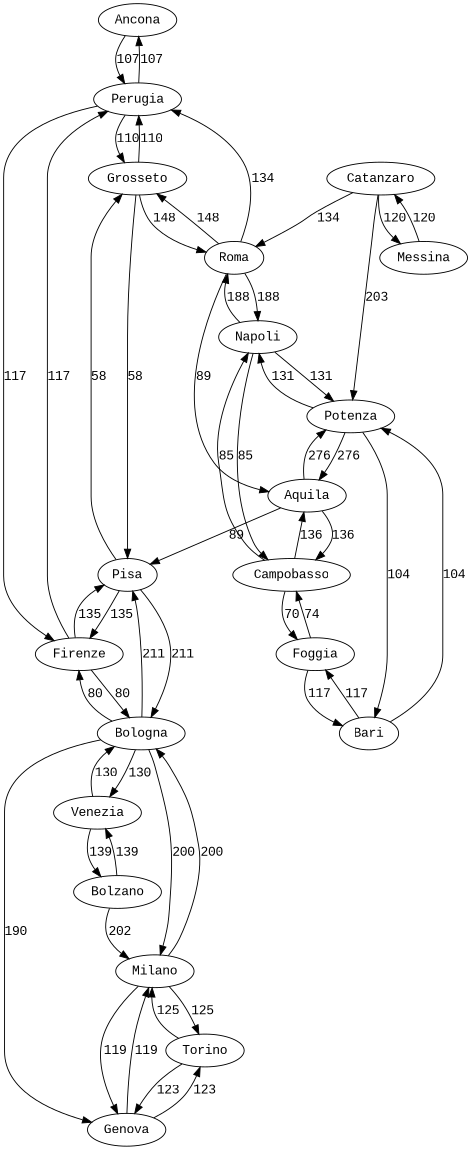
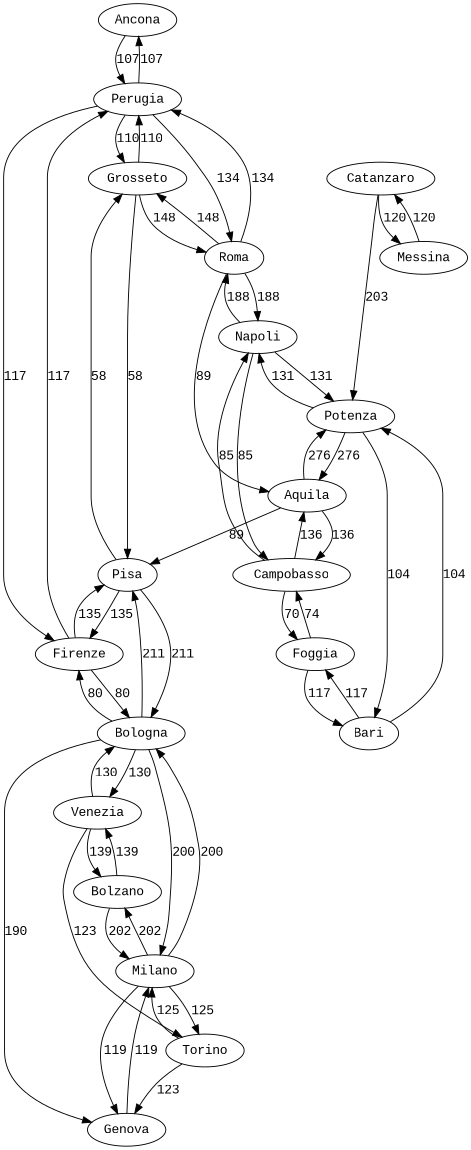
  digraph {
    fontname="Liberation Mono"
    node [fontname="Liberation Mono"]
    edge [fontname="Liberation Mono"]
    Ancona
    Perugia
    Roma
    Firenze
    Grosseto
    Aquila
    Napoli
    Bologna
    Pisa
    Campobasso
    Potenza
    Foggia
    Bari
    Catanzaro
    Messina
    Genova
    Milano
    Venezia
    Torino
    Bolzano
    Ancona -> Perugia [label=107]
    Perugia -> Ancona [label=107]
-   Catanzaro -> Roma [label=134]
+   Perugia -> Roma [label=134]
    Perugia -> Firenze [label=117]
    Perugia -> Grosseto [label=110]
    Roma -> Perugia [label=134]
    Roma -> Grosseto [label=148]
    Roma -> Aquila [label=89]
    Roma -> Napoli [label=188]
    Firenze -> Perugia [label=117]
    Firenze -> Bologna [label=80]
    Firenze -> Pisa [label=135]
    Grosseto -> Perugia [label=110]
    Grosseto -> Roma [label=148]
    Grosseto -> Pisa [label=58]
    Aquila -> Pisa [label=89]
    Aquila -> Campobasso [label=136]
    Aquila -> Potenza [label=276]
    Napoli -> Roma [label=188]
    Napoli -> Campobasso [label=85]
    Napoli -> Potenza [label=131]
    Bologna -> Firenze [label=80]
    Bologna -> Pisa [label=211]
    Bologna -> Genova [label=190]
    Bologna -> Milano [label=200]
    Bologna -> Venezia [label=130]
    Pisa -> Firenze [label=135]
    Pisa -> Grosseto [label=58]
    Pisa -> Bologna [label=211]
    Campobasso -> Aquila [label=136]
    Campobasso -> Napoli [label=85]
    Campobasso -> Foggia [label=70]
    Potenza -> Aquila [label=276]
    Potenza -> Napoli [label=131]
    Potenza -> Bari [label=104]
    Foggia -> Campobasso [label=74]
    Foggia -> Bari [label=117]
    Bari -> Potenza [label=104]
    Bari -> Foggia [label=117]
    Catanzaro -> Potenza [label=203]
    Catanzaro -> Messina [label=120]
    Messina -> Catanzaro [label=120]
    Genova -> Milano [label=119]
-   Genova -> Torino [label=123]
+   Venezia -> Torino [label=123]
    Milano -> Bologna [label=200]
    Milano -> Genova [label=119]
    Milano -> Torino [label=125]
+   Milano -> Bolzano [label=202]
    Venezia -> Bologna [label=130]
    Venezia -> Bolzano [label=139]
    Torino -> Genova [label=123]
    Torino -> Milano [label=125]
    Bolzano -> Milano [label=202]
    Bolzano -> Venezia [label=139]
  }
